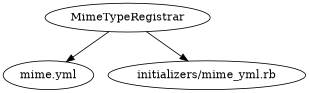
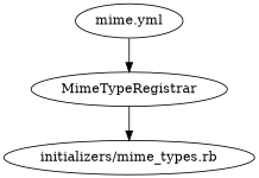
  digraph {
    n1 [label="mime.yml"]
    MimeTypeRegistrar
-   "initializers/mime_types.rb" [label="initializers/mime_yml.rb"]
-   MimeTypeRegistrar -> n1
+   "initializers/mime_types.rb"
+   n1 -> MimeTypeRegistrar
    MimeTypeRegistrar -> "initializers/mime_types.rb"
  }
